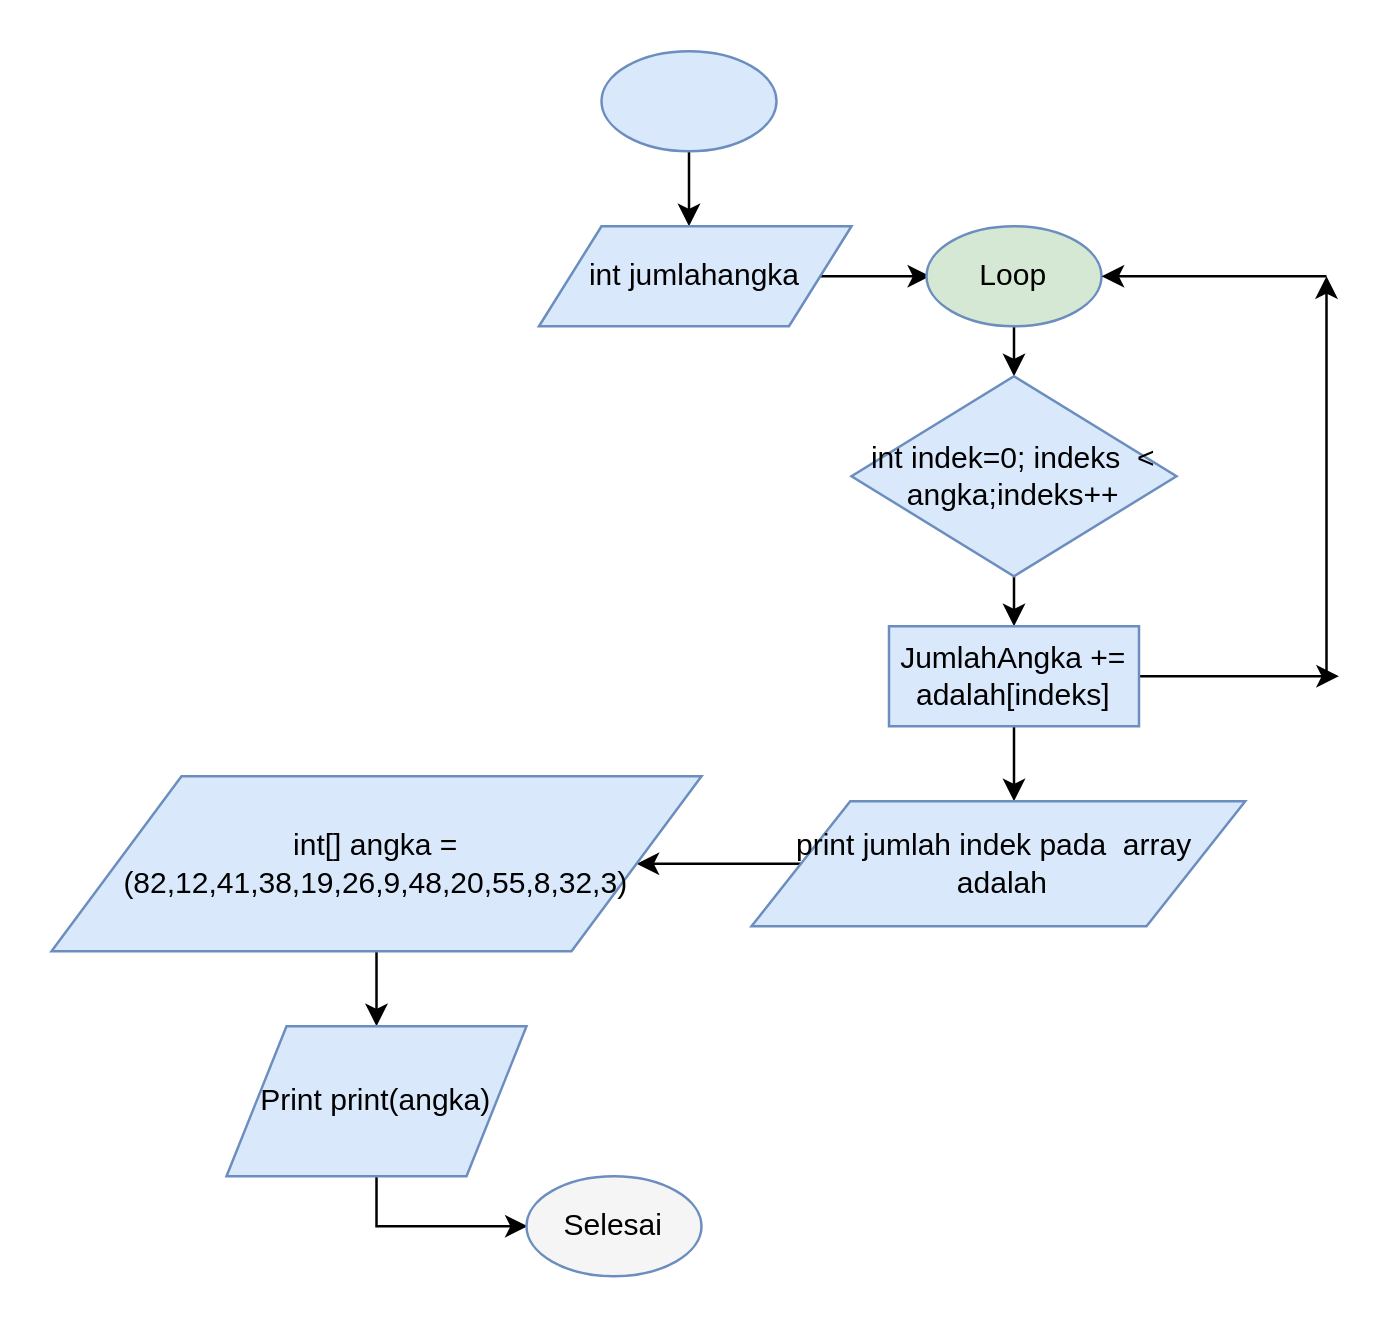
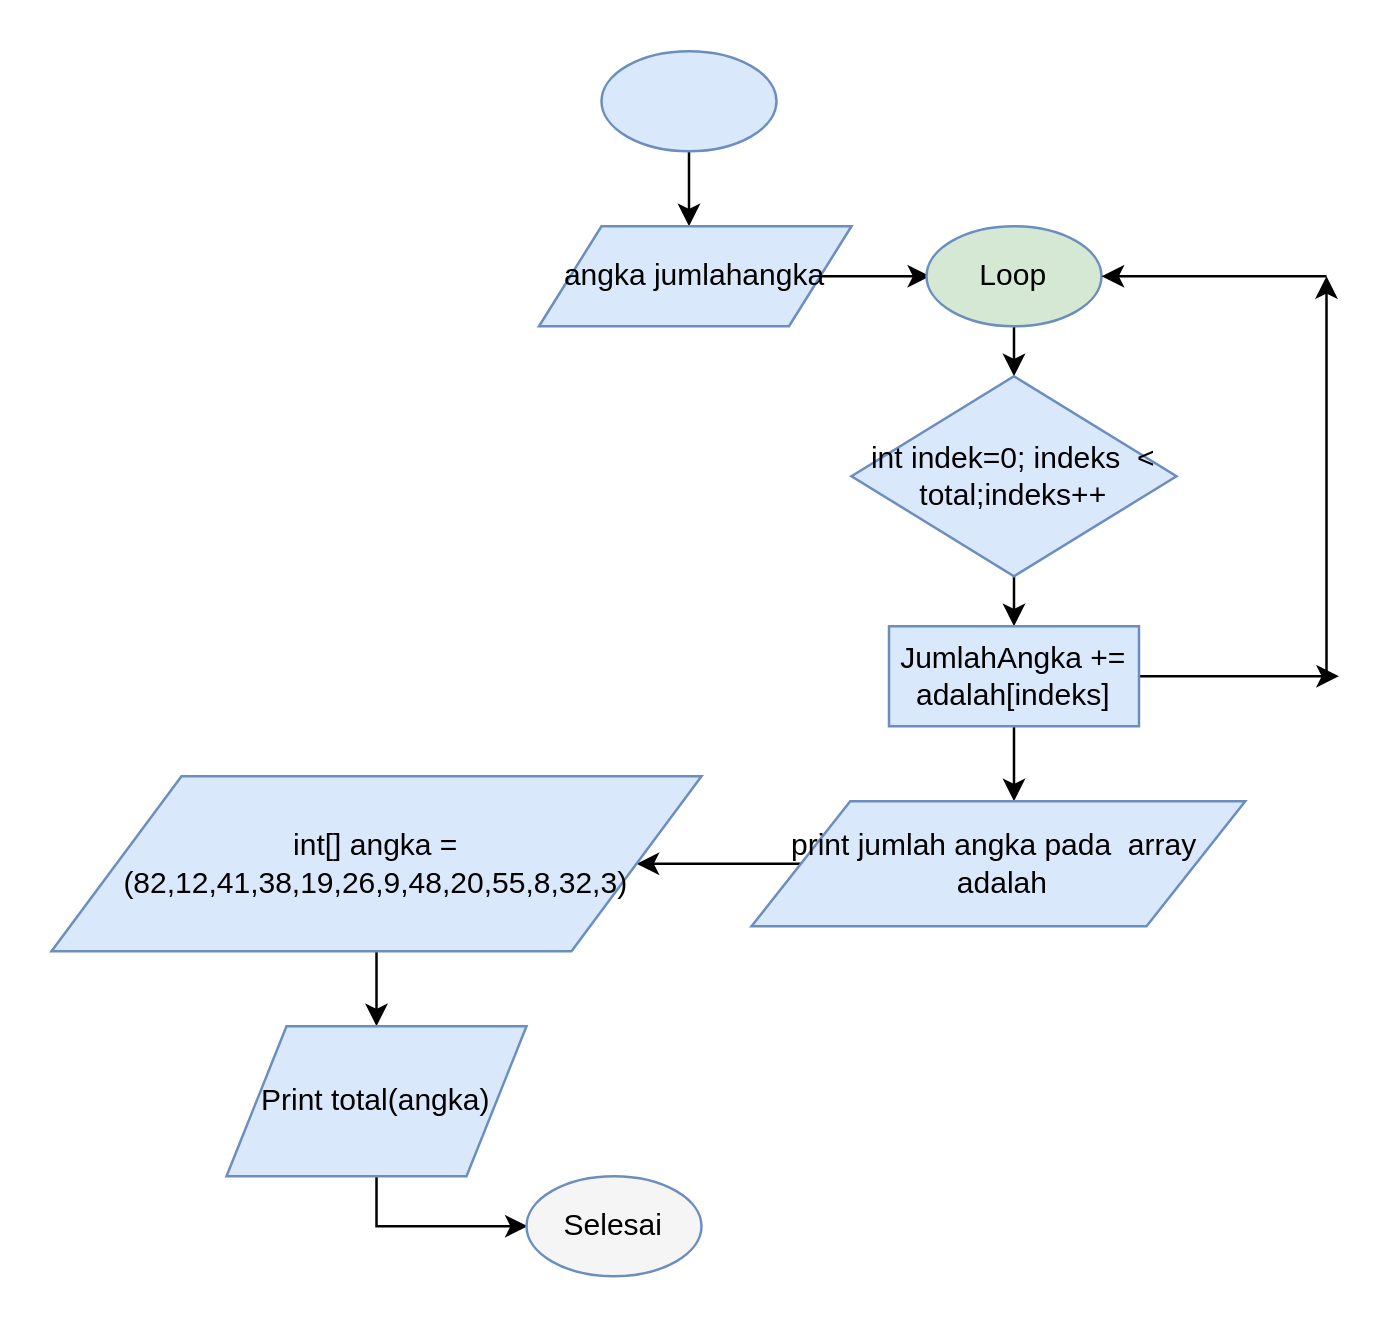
  <mxCell id="0" />
  <mxCell id="1" parent="0" />
  <mxCell id="2" value="" style="edgeStyle=orthogonalEdgeStyle;rounded=0;orthogonalLoop=1;jettySize=auto;html=1;" edge="1" parent="1" source="3"><mxGeometry relative="1" as="geometry"><mxPoint x="275" y="90" as="targetPoint" /></mxGeometry></mxCell>
  <mxCell id="3" value="" style="ellipse;whiteSpace=wrap;html=1;fillColor=#dae8fc;strokeColor=#6c8ebf;" vertex="1" parent="1"><mxGeometry x="240" y="20" width="70" height="40" as="geometry" /></mxCell>
  <mxCell id="4" value="" style="edgeStyle=orthogonalEdgeStyle;rounded=0;orthogonalLoop=1;jettySize=auto;html=1;" edge="1" parent="1" source="5"><mxGeometry relative="1" as="geometry"><mxPoint x="371.5" y="110" as="targetPoint" /></mxGeometry></mxCell>
- <mxCell id="5" value="int jumlahangka" style="shape=parallelogram;perimeter=parallelogramPerimeter;whiteSpace=wrap;html=1;fillColor=#dae8fc;strokeColor=#6c8ebf;" vertex="1" parent="1"><mxGeometry x="215" y="90" width="125" height="40" as="geometry" /></mxCell>
+ <mxCell id="5" value="angka jumlahangka" style="shape=parallelogram;perimeter=parallelogramPerimeter;whiteSpace=wrap;html=1;fillColor=#dae8fc;strokeColor=#6c8ebf;" vertex="1" parent="1"><mxGeometry x="215" y="90" width="125" height="40" as="geometry" /></mxCell>
  <mxCell id="6" value="" style="edgeStyle=orthogonalEdgeStyle;rounded=0;orthogonalLoop=1;jettySize=auto;html=1;" edge="1" parent="1" source="7"><mxGeometry relative="1" as="geometry"><mxPoint x="405" y="150" as="targetPoint" /></mxGeometry></mxCell>
  <mxCell id="7" value="Loop" style="ellipse;whiteSpace=wrap;html=1;fillColor=#d5e8d4;strokeColor=#6c8ebf;" vertex="1" parent="1"><mxGeometry x="370" y="90" width="70" height="40" as="geometry" /></mxCell>
  <mxCell id="8" value="" style="edgeStyle=orthogonalEdgeStyle;rounded=0;orthogonalLoop=1;jettySize=auto;html=1;" edge="1" parent="1" source="9"><mxGeometry relative="1" as="geometry"><mxPoint x="405" y="250" as="targetPoint" /></mxGeometry></mxCell>
- <mxCell id="9" value="int indek=0; indeks&amp;nbsp; &amp;lt; angka;indeks++" style="rhombus;whiteSpace=wrap;html=1;fillColor=#dae8fc;strokeColor=#6c8ebf;" vertex="1" parent="1"><mxGeometry x="340" y="150" width="130" height="80" as="geometry" /></mxCell>
+ <mxCell id="9" value="int indek=0; indeks&amp;nbsp; &amp;lt; total;indeks++" style="rhombus;whiteSpace=wrap;html=1;fillColor=#dae8fc;strokeColor=#6c8ebf;" vertex="1" parent="1"><mxGeometry x="340" y="150" width="130" height="80" as="geometry" /></mxCell>
  <mxCell id="10" value="" style="edgeStyle=orthogonalEdgeStyle;rounded=0;orthogonalLoop=1;jettySize=auto;html=1;" edge="1" parent="1" source="12"><mxGeometry relative="1" as="geometry"><mxPoint x="405" y="320" as="targetPoint" /></mxGeometry></mxCell>
  <mxCell id="11" value="" style="edgeStyle=orthogonalEdgeStyle;rounded=0;orthogonalLoop=1;jettySize=auto;html=1;" edge="1" parent="1" source="12"><mxGeometry relative="1" as="geometry"><mxPoint x="535" y="270" as="targetPoint" /></mxGeometry></mxCell>
  <mxCell id="12" value="JumlahAngka += adalah[indeks]" style="rounded=0;whiteSpace=wrap;html=1;fillColor=#dae8fc;strokeColor=#6c8ebf;" vertex="1" parent="1"><mxGeometry x="355" y="250" width="100" height="40" as="geometry" /></mxCell>
  <mxCell id="13" value="" style="edgeStyle=orthogonalEdgeStyle;rounded=0;orthogonalLoop=1;jettySize=auto;html=1;" edge="1" parent="1" source="14" target="16"><mxGeometry relative="1" as="geometry" /></mxCell>
- <mxCell id="14" value="print jumlah indek pada&amp;nbsp; array&amp;nbsp; &amp;nbsp;adalah" style="shape=parallelogram;perimeter=parallelogramPerimeter;whiteSpace=wrap;html=1;fillColor=#dae8fc;strokeColor=#6c8ebf;" vertex="1" parent="1"><mxGeometry x="300" y="320" width="197.5" height="50" as="geometry" /></mxCell>
+ <mxCell id="14" value="print jumlah angka pada&amp;nbsp; array&amp;nbsp; &amp;nbsp;adalah" style="shape=parallelogram;perimeter=parallelogramPerimeter;whiteSpace=wrap;html=1;fillColor=#dae8fc;strokeColor=#6c8ebf;" vertex="1" parent="1"><mxGeometry x="300" y="320" width="197.5" height="50" as="geometry" /></mxCell>
  <mxCell id="15" value="" style="edgeStyle=orthogonalEdgeStyle;rounded=0;orthogonalLoop=1;jettySize=auto;html=1;" edge="1" parent="1" source="16"><mxGeometry relative="1" as="geometry"><mxPoint x="150" y="410" as="targetPoint" /></mxGeometry></mxCell>
  <mxCell id="16" value="int[] angka = (82,12,41,38,19,26,9,48,20,55,8,32,3)" style="shape=parallelogram;perimeter=parallelogramPerimeter;whiteSpace=wrap;html=1;fillColor=#dae8fc;strokeColor=#6c8ebf;" vertex="1" parent="1"><mxGeometry x="20" y="310" width="260" height="70" as="geometry" /></mxCell>
  <mxCell id="17" value="" style="endArrow=classic;html=1;" edge="1" parent="1"><mxGeometry width="50" height="50" relative="1" as="geometry"><mxPoint x="530" y="270" as="sourcePoint" /><mxPoint x="530" y="110" as="targetPoint" /></mxGeometry></mxCell>
  <mxCell id="18" value="" style="endArrow=classic;html=1;entryX=1;entryY=0.5;entryDx=0;entryDy=0;" edge="1" parent="1" target="7"><mxGeometry width="50" height="50" relative="1" as="geometry"><mxPoint x="530" y="110" as="sourcePoint" /><mxPoint x="450" y="110" as="targetPoint" /></mxGeometry></mxCell>
  <mxCell id="19" value="" style="edgeStyle=orthogonalEdgeStyle;rounded=0;orthogonalLoop=1;jettySize=auto;html=1;" edge="1" parent="1" source="20"><mxGeometry relative="1" as="geometry"><mxPoint x="210" y="490" as="targetPoint" /></mxGeometry></mxCell>
- <mxCell id="20" value="Print print(angka)" style="shape=parallelogram;perimeter=parallelogramPerimeter;whiteSpace=wrap;html=1;fillColor=#dae8fc;strokeColor=#6c8ebf;" vertex="1" parent="1"><mxGeometry x="90" y="410" width="120" height="60" as="geometry" /></mxCell>
+ <mxCell id="20" value="Print total(angka)" style="shape=parallelogram;perimeter=parallelogramPerimeter;whiteSpace=wrap;html=1;fillColor=#dae8fc;strokeColor=#6c8ebf;" vertex="1" parent="1"><mxGeometry x="90" y="410" width="120" height="60" as="geometry" /></mxCell>
  <mxCell id="21" value="Selesai" style="ellipse;whiteSpace=wrap;html=1;fillColor=#f5f5f5;strokeColor=#6c8ebf;" vertex="1" parent="1"><mxGeometry x="210" y="470" width="70" height="40" as="geometry" /></mxCell>
